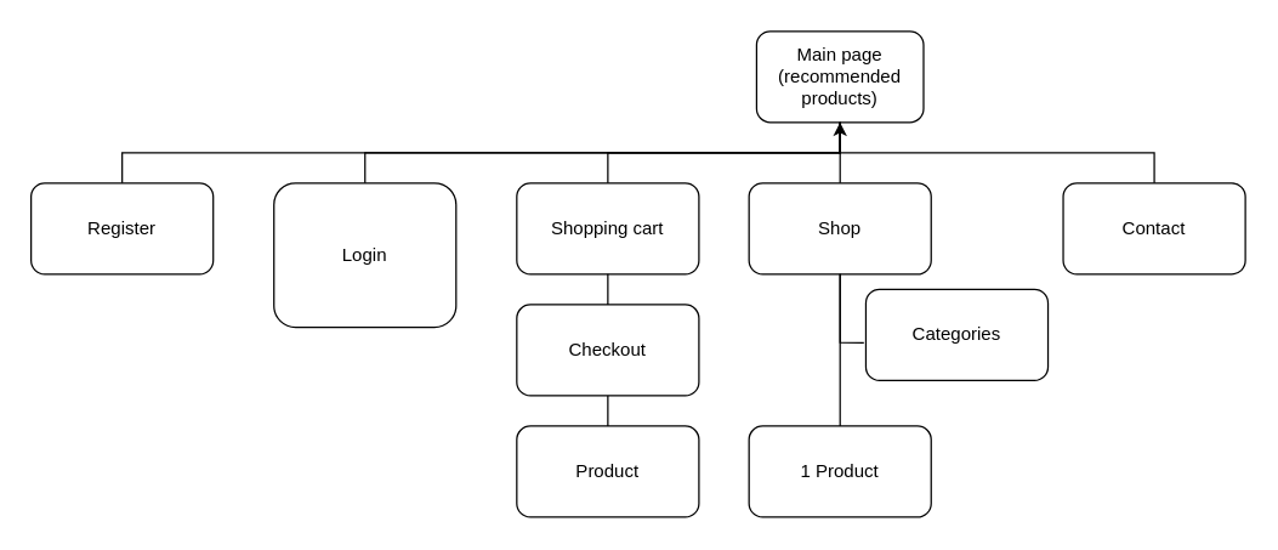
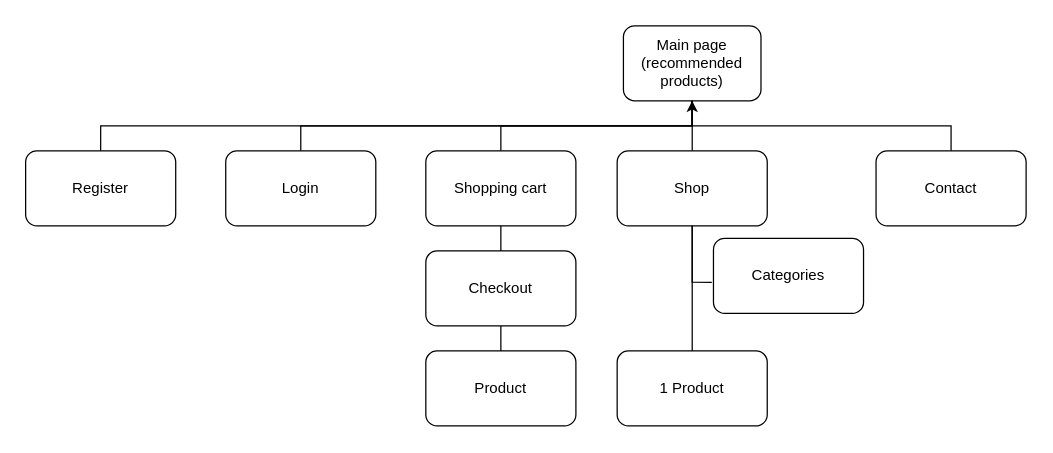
  <mxCell id="0" />
  <mxCell id="1" parent="0" />
  <mxCell id="2" value="Main page (recommended products)" style="rounded=1;whiteSpace=wrap;html=1;" parent="1" vertex="1"><mxGeometry x="498" y="20" width="110" height="60" as="geometry" /></mxCell>
- <mxCell id="3" value="Login" style="rounded=1;whiteSpace=wrap;html=1;" parent="1" vertex="1"><mxGeometry x="180" y="120" width="120" height="95" as="geometry" /></mxCell>
+ <mxCell id="3" value="Login" style="rounded=1;whiteSpace=wrap;html=1;" parent="1" vertex="1"><mxGeometry x="180" y="120" width="120" height="60" as="geometry" /></mxCell>
  <mxCell id="4" value="" style="endArrow=none;html=1;rounded=0;exitX=0.5;exitY=0;exitDx=0;exitDy=0;entryX=0.5;entryY=1;entryDx=0;entryDy=0;" parent="1" source="3" target="2" edge="1"><mxGeometry width="50" height="50" relative="1" as="geometry"><mxPoint x="520" y="90" as="sourcePoint" /><mxPoint x="570" y="40" as="targetPoint" /><Array as="points"><mxPoint x="240" y="100" /><mxPoint x="553" y="100" /></Array></mxGeometry></mxCell>
  <mxCell id="5" value="Register" style="rounded=1;whiteSpace=wrap;html=1;" parent="1" vertex="1"><mxGeometry x="20" y="120" width="120" height="60" as="geometry" /></mxCell>
  <mxCell id="6" value="" style="endArrow=none;html=1;rounded=0;entryX=0.5;entryY=1;entryDx=0;entryDy=0;exitX=0.5;exitY=0;exitDx=0;exitDy=0;" parent="1" source="5" target="2" edge="1"><mxGeometry width="50" height="50" relative="1" as="geometry"><mxPoint x="520" y="250" as="sourcePoint" /><mxPoint x="570" y="200" as="targetPoint" /><Array as="points"><mxPoint x="80" y="100" /><mxPoint x="553" y="100" /></Array></mxGeometry></mxCell>
  <mxCell id="7" value="Shopping cart" style="rounded=1;whiteSpace=wrap;html=1;" parent="1" vertex="1"><mxGeometry x="340" y="120" width="120" height="60" as="geometry" /></mxCell>
  <mxCell id="8" value="" style="endArrow=none;html=1;rounded=0;exitX=0.5;exitY=0;exitDx=0;exitDy=0;entryX=0.5;entryY=1;entryDx=0;entryDy=0;" parent="1" source="7" target="2" edge="1"><mxGeometry width="50" height="50" relative="1" as="geometry"><mxPoint x="520" y="250" as="sourcePoint" /><mxPoint x="570" y="200" as="targetPoint" /><Array as="points"><mxPoint x="400" y="100" /><mxPoint x="553" y="100" /></Array></mxGeometry></mxCell>
  <mxCell id="9" value="Checkout" style="rounded=1;whiteSpace=wrap;html=1;" parent="1" vertex="1"><mxGeometry x="340" y="200" width="120" height="60" as="geometry" /></mxCell>
  <mxCell id="10" value="" style="endArrow=none;html=1;rounded=0;entryX=0.5;entryY=1;entryDx=0;entryDy=0;exitX=0.5;exitY=0;exitDx=0;exitDy=0;" parent="1" source="9" target="7" edge="1"><mxGeometry width="50" height="50" relative="1" as="geometry"><mxPoint x="250" y="210" as="sourcePoint" /><mxPoint x="250" y="190" as="targetPoint" /></mxGeometry></mxCell>
  <mxCell id="11" value="Product" style="rounded=1;whiteSpace=wrap;html=1;" parent="1" vertex="1"><mxGeometry x="340" y="280" width="120" height="60" as="geometry" /></mxCell>
  <mxCell id="12" value="" style="endArrow=none;html=1;rounded=0;entryX=0.5;entryY=1;entryDx=0;entryDy=0;exitX=0.5;exitY=0;exitDx=0;exitDy=0;" parent="1" source="11" target="9" edge="1"><mxGeometry width="50" height="50" relative="1" as="geometry"><mxPoint x="250" y="210" as="sourcePoint" /><mxPoint x="250" y="190" as="targetPoint" /></mxGeometry></mxCell>
  <mxCell id="13" value="Shop" style="rounded=1;whiteSpace=wrap;html=1;" parent="1" vertex="1"><mxGeometry x="493" y="120" width="120" height="60" as="geometry" /></mxCell>
  <mxCell id="14" value="" style="endArrow=none;html=1;rounded=0;entryX=0.5;entryY=1;entryDx=0;entryDy=0;" parent="1" source="13" target="2" edge="1"><mxGeometry width="50" height="50" relative="1" as="geometry"><mxPoint x="520" y="230" as="sourcePoint" /><mxPoint x="570" y="180" as="targetPoint" /></mxGeometry></mxCell>
  <mxCell id="15" value="Categories" style="rounded=1;whiteSpace=wrap;html=1;" parent="1" vertex="1"><mxGeometry x="570" y="190" width="120" height="60" as="geometry" /></mxCell>
  <mxCell id="16" value="" style="endArrow=none;html=1;rounded=0;entryX=0.5;entryY=1;entryDx=0;entryDy=0;exitX=-0.011;exitY=0.587;exitDx=0;exitDy=0;exitPerimeter=0;" parent="1" source="15" target="13" edge="1"><mxGeometry width="50" height="50" relative="1" as="geometry"><mxPoint x="520" y="230" as="sourcePoint" /><mxPoint x="570" y="180" as="targetPoint" /><Array as="points"><mxPoint x="553" y="225" /></Array></mxGeometry></mxCell>
  <mxCell id="17" value="Contact" style="rounded=1;whiteSpace=wrap;html=1;" vertex="1" parent="1"><mxGeometry x="700" y="120" width="120" height="60" as="geometry" /></mxCell>
  <mxCell id="18" value="" style="endArrow=classic;html=1;rounded=0;entryX=0.5;entryY=1;entryDx=0;entryDy=0;exitX=0.5;exitY=0;exitDx=0;exitDy=0;" edge="1" parent="1" source="17" target="2"><mxGeometry width="50" height="50" relative="1" as="geometry"><mxPoint x="520" y="240" as="sourcePoint" /><mxPoint x="570" y="190" as="targetPoint" /><Array as="points"><mxPoint x="760" y="100" /><mxPoint x="553" y="100" /></Array></mxGeometry></mxCell>
  <mxCell id="19" value="1 Product" style="rounded=1;whiteSpace=wrap;html=1;" vertex="1" parent="1"><mxGeometry x="493" y="280" width="120" height="60" as="geometry" /></mxCell>
  <mxCell id="20" value="" style="endArrow=none;html=1;rounded=0;entryX=0.5;entryY=1;entryDx=0;entryDy=0;exitX=0.5;exitY=0;exitDx=0;exitDy=0;" edge="1" parent="1" source="19" target="13"><mxGeometry width="50" height="50" relative="1" as="geometry"><mxPoint x="520" y="240" as="sourcePoint" /><mxPoint x="570" y="190" as="targetPoint" /></mxGeometry></mxCell>
